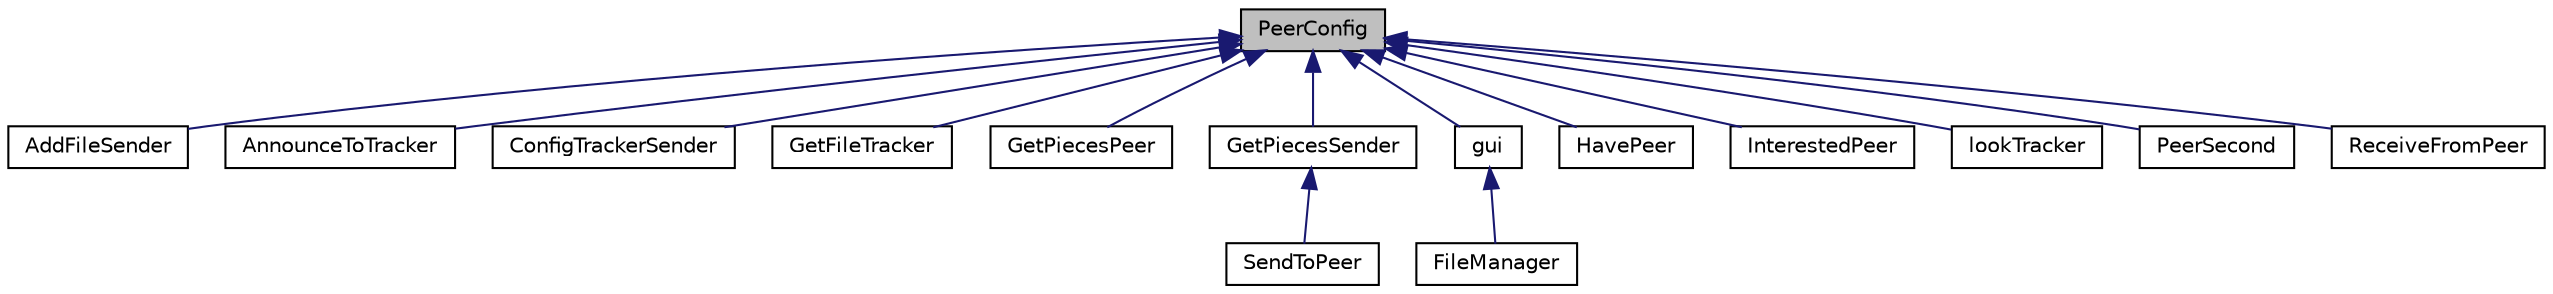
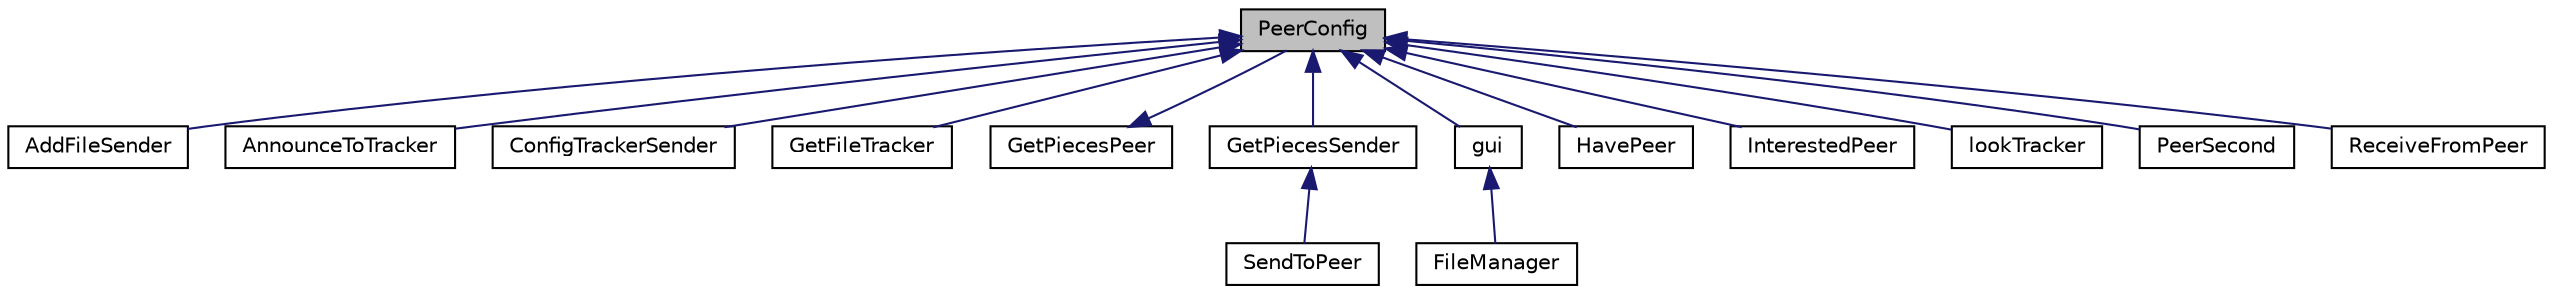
  digraph {
    rankdir=TB
    node [color=black fillcolor=white fontname=Helvetica fontsize=10 shape=record style=filled]
    edge [color=midnightblue dir=back fontname=Helvetica fontsize=10 labelfontname=Helvetica labelfontsize=10 style=solid]
    n1 [fillcolor=grey75 fontcolor=black height=0.2 label=PeerConfig width=0.4]
    n2 [height=0.2 label=AddFileSender width=0.4]
    n3 [height=0.2 label=AnnounceToTracker width=0.4]
    n4 [height=0.2 label=ConfigTrackerSender width=0.4]
    n5 [height=0.2 label=GetFileTracker width=0.4]
    n6 [height=0.2 label=GetPiecesPeer width=0.4]
    n7 [height=0.2 label=GetPiecesSender width=0.4]
    n8 [height=0.2 label=gui width=0.4]
    n9 [height=0.2 label=HavePeer width=0.4]
    n10 [height=0.2 label=InterestedPeer width=0.4]
    n11 [height=0.2 label=lookTracker width=0.4]
    n12 [height=0.2 label=PeerSecond width=0.4]
    n13 [height=0.2 label=ReceiveFromPeer width=0.4]
    n14 [height=0.2 label=FileManager width=0.4]
    n15 [height=0.2 label=SendToPeer width=0.4]
    n1 -> n2
    n1 -> n3
    n1 -> n4
    n1 -> n5
-   n1 -> n6
+   n6 -> n1
    n1 -> n7
    n1 -> n8
    n1 -> n9
    n1 -> n10
    n1 -> n11
    n1 -> n12
    n1 -> n13
    n7 -> n15
    n8 -> n14
  }
